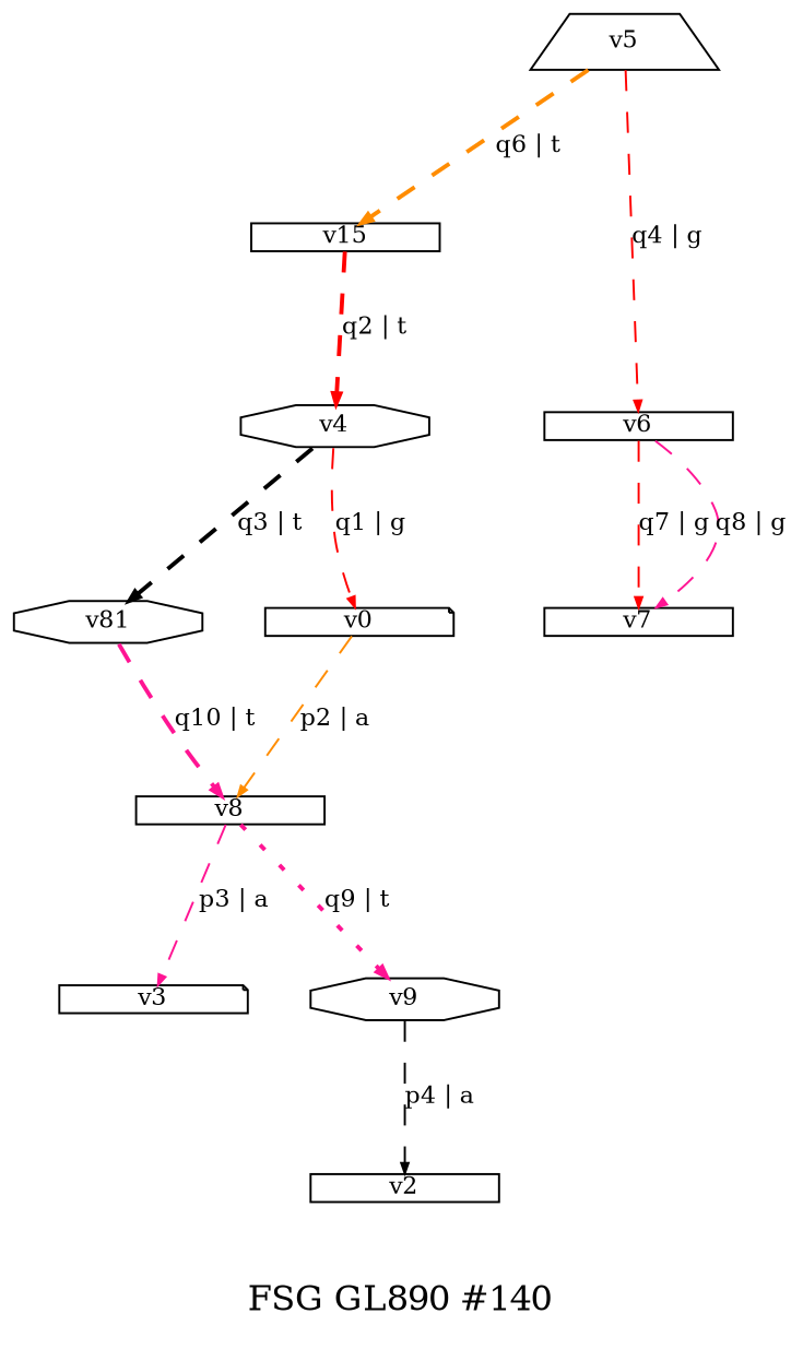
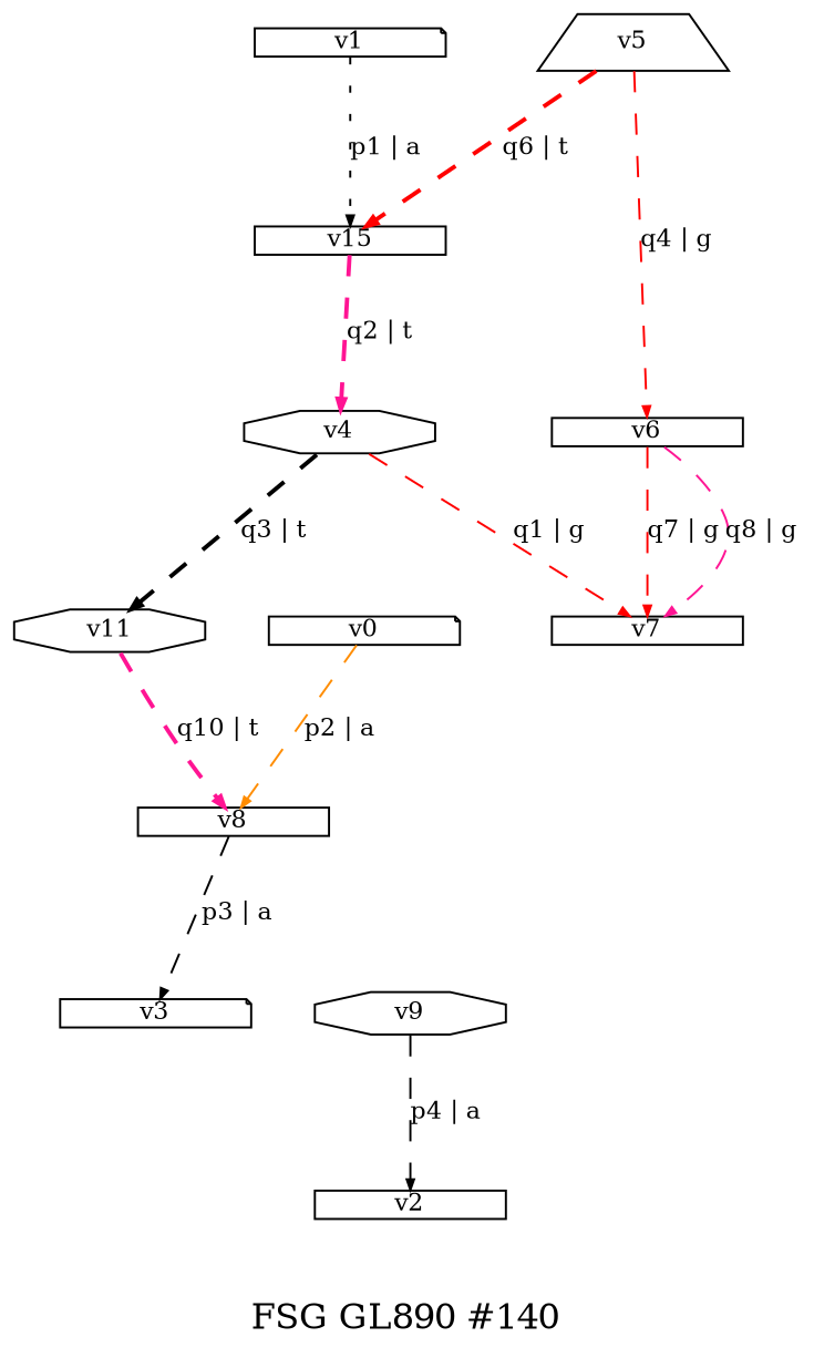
  digraph {
    fontsize=10
    label="FSG GL890 #140"
    noverlap=scale
    node [fontsize=7 margin=0 penwidth=0.6 shape=box]
    edge [arrowsize=0.3 color=red fontsize=7 penwidth=0.6 style=dashed]
+   v1 [height=0.01 shape=note]
    n2 [height=0.01 label=v15]
    v4 [height=0.01 shape=octagon]
-   v11 [height=0.01 shape=octagon label=v81]
+   v11 [height=0.01 shape=octagon]
    v7 [height=0.01]
    v0 [height=0.01 shape=note]
    v8 [height=0.01]
    v3 [height=0.01 shape=note]
    v9 [height=0.01 shape=octagon]
    v2 [height=0.01]
    v5 [height=0.01 shape=trapezium]
    v6 [height=0.01]
-   n2 -> v4 [label="q2 | t" penwidth=1.2]
+   v1 -> n2 [color=black label="p1 | a" style=dotted]
+   n2 -> v4 [color=deeppink label="q2 | t" penwidth=1.2]
    v4 -> v11 [color=black label="q3 | t" penwidth=1.2]
-   v4 -> v0 [label="q1 | g"]
+   v4 -> v7 [label="q1 | g"]
    v11 -> v8 [color=deeppink label="q10 | t" penwidth=1.2]
    v0 -> v8 [color=darkorange label="p2 | a"]
-   v8 -> v3 [color=deeppink label="p3 | a"]
-   v8 -> v9 [color=deeppink label="q9 | t" penwidth=1.2 style=dotted]
+   v8 -> v3 [color=black label="p3 | a"]
    v9 -> v2 [color=black label="p4 | a"]
-   v5 -> n2 [color=darkorange label="q6 | t" penwidth=1.2]
+   v5 -> n2 [label="q6 | t" penwidth=1.2]
    v5 -> v6 [label="q4 | g"]
    v6 -> v7 [label="q7 | g"]
    v6 -> v7 [color=deeppink label="q8 | g"]
  }
